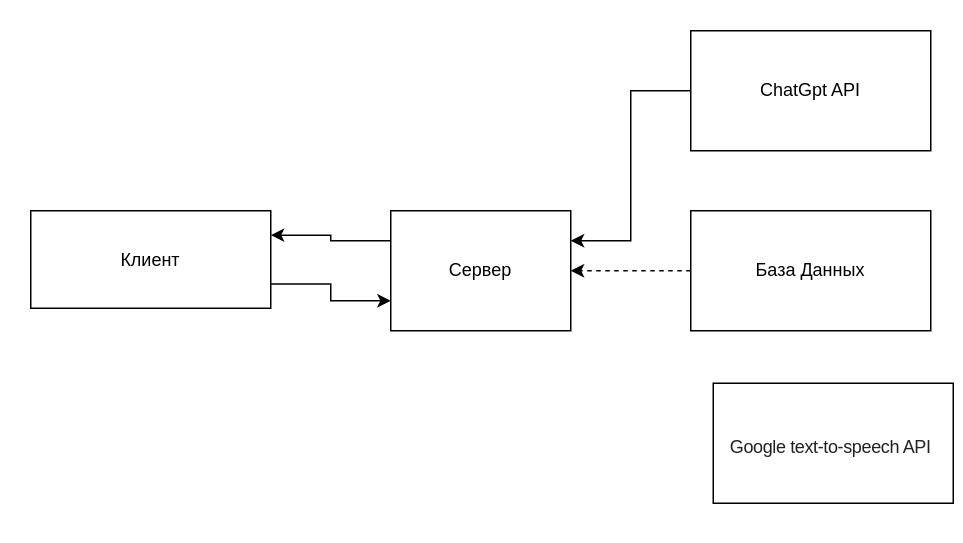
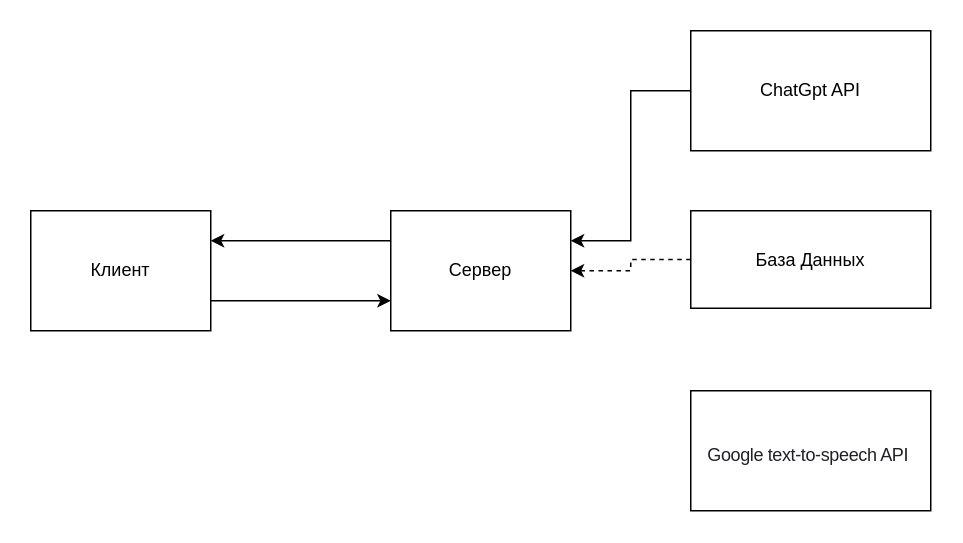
  <mxCell id="0" />
  <mxCell id="1" parent="0" />
  <mxCell id="2" style="edgeStyle=orthogonalEdgeStyle;rounded=0;orthogonalLoop=1;jettySize=auto;html=1;exitX=1;exitY=0.75;exitDx=0;exitDy=0;entryX=0;entryY=0.75;entryDx=0;entryDy=0;" edge="1" parent="1" source="3" target="6"><mxGeometry relative="1" as="geometry" /></mxCell>
- <mxCell id="3" value="Клиент" style="rounded=0;whiteSpace=wrap;html=1;" vertex="1" parent="1"><mxGeometry x="20" y="140" width="160" height="65" as="geometry" /></mxCell>
+ <mxCell id="3" value="Клиент" style="rounded=0;whiteSpace=wrap;html=1;" vertex="1" parent="1"><mxGeometry x="20" y="140" width="120" height="80" as="geometry" /></mxCell>
  <mxCell id="4" style="edgeStyle=orthogonalEdgeStyle;rounded=0;orthogonalLoop=1;jettySize=auto;html=1;exitX=0;exitY=0.25;exitDx=0;exitDy=0;entryX=1;entryY=0.25;entryDx=0;entryDy=0;" edge="1" parent="1" source="6" target="3"><mxGeometry relative="1" as="geometry" /></mxCell>
  <mxCell id="5" style="edgeStyle=orthogonalEdgeStyle;rounded=0;orthogonalLoop=1;jettySize=auto;html=1;exitX=0;exitY=0.5;exitDx=0;exitDy=0;entryX=1;entryY=0.25;entryDx=0;entryDy=0;" edge="1" parent="1" source="7" target="6"><mxGeometry relative="1" as="geometry" /></mxCell>
  <mxCell id="6" value="Сервер" style="rounded=0;whiteSpace=wrap;html=1;" vertex="1" parent="1"><mxGeometry x="260" y="140" width="120" height="80" as="geometry" /></mxCell>
  <mxCell id="7" value="ChatGpt API" style="rounded=0;whiteSpace=wrap;html=1;" vertex="1" parent="1"><mxGeometry x="460" y="20" width="160" height="80" as="geometry" /></mxCell>
- <mxCell id="8" value="&lt;h1 style=&quot;-webkit-tap-highlight-color: transparent; box-sizing: border-box; color: rgb(32, 33, 36); margin: 0px; -webkit-font-smoothing: antialiased; text-rendering: optimizelegibility; letter-spacing: -0.25px; line-height: 44px; text-align: start; background-color: rgb(255, 255, 255);&quot; class=&quot;o2Zj5b&quot;&gt;&lt;font style=&quot;font-size: 12px; font-weight: normal;&quot;&gt;Google text-to-speech API&amp;nbsp;&lt;/font&gt;&lt;/h1&gt;" style="rounded=0;whiteSpace=wrap;html=1;" vertex="1" parent="1"><mxGeometry x="475" y="255" width="160" height="80" as="geometry" /></mxCell>
+ <mxCell id="8" value="&lt;h1 style=&quot;-webkit-tap-highlight-color: transparent; box-sizing: border-box; color: rgb(32, 33, 36); margin: 0px; -webkit-font-smoothing: antialiased; text-rendering: optimizelegibility; letter-spacing: -0.25px; line-height: 44px; text-align: start; background-color: rgb(255, 255, 255);&quot; class=&quot;o2Zj5b&quot;&gt;&lt;font style=&quot;font-size: 12px; font-weight: normal;&quot;&gt;Google text-to-speech API&amp;nbsp;&lt;/font&gt;&lt;/h1&gt;" style="rounded=0;whiteSpace=wrap;html=1;" vertex="1" parent="1"><mxGeometry x="460" y="260" width="160" height="80" as="geometry" /></mxCell>
  <mxCell id="9" style="edgeStyle=orthogonalEdgeStyle;rounded=0;orthogonalLoop=1;jettySize=auto;html=1;exitX=0;exitY=0.5;exitDx=0;exitDy=0;entryX=1;entryY=0.5;entryDx=0;entryDy=0;dashed=1;" edge="1" parent="1" source="10" target="6"><mxGeometry relative="1" as="geometry" /></mxCell>
- <mxCell id="10" value="База Данных" style="rounded=0;whiteSpace=wrap;html=1;" vertex="1" parent="1"><mxGeometry x="460" y="140" width="160" height="80" as="geometry" /></mxCell>
+ <mxCell id="10" value="База Данных" style="rounded=0;whiteSpace=wrap;html=1;" vertex="1" parent="1"><mxGeometry x="460" y="140" width="160" height="65" as="geometry" /></mxCell>
